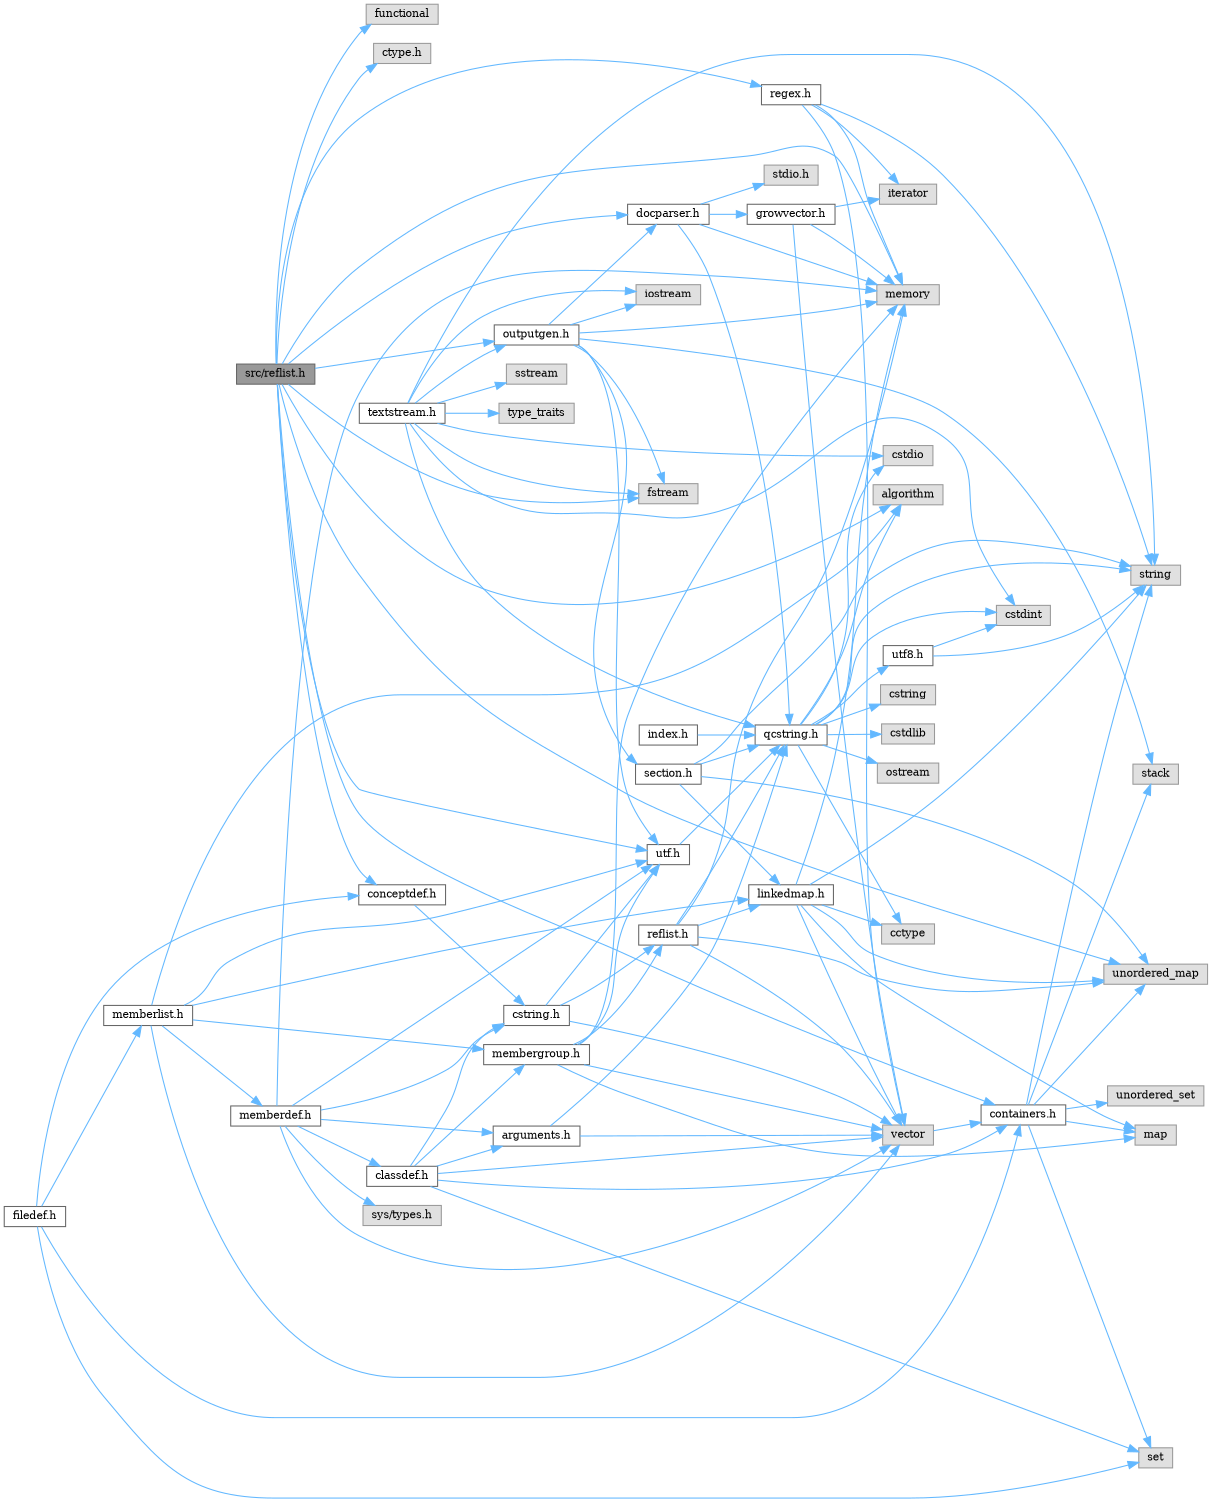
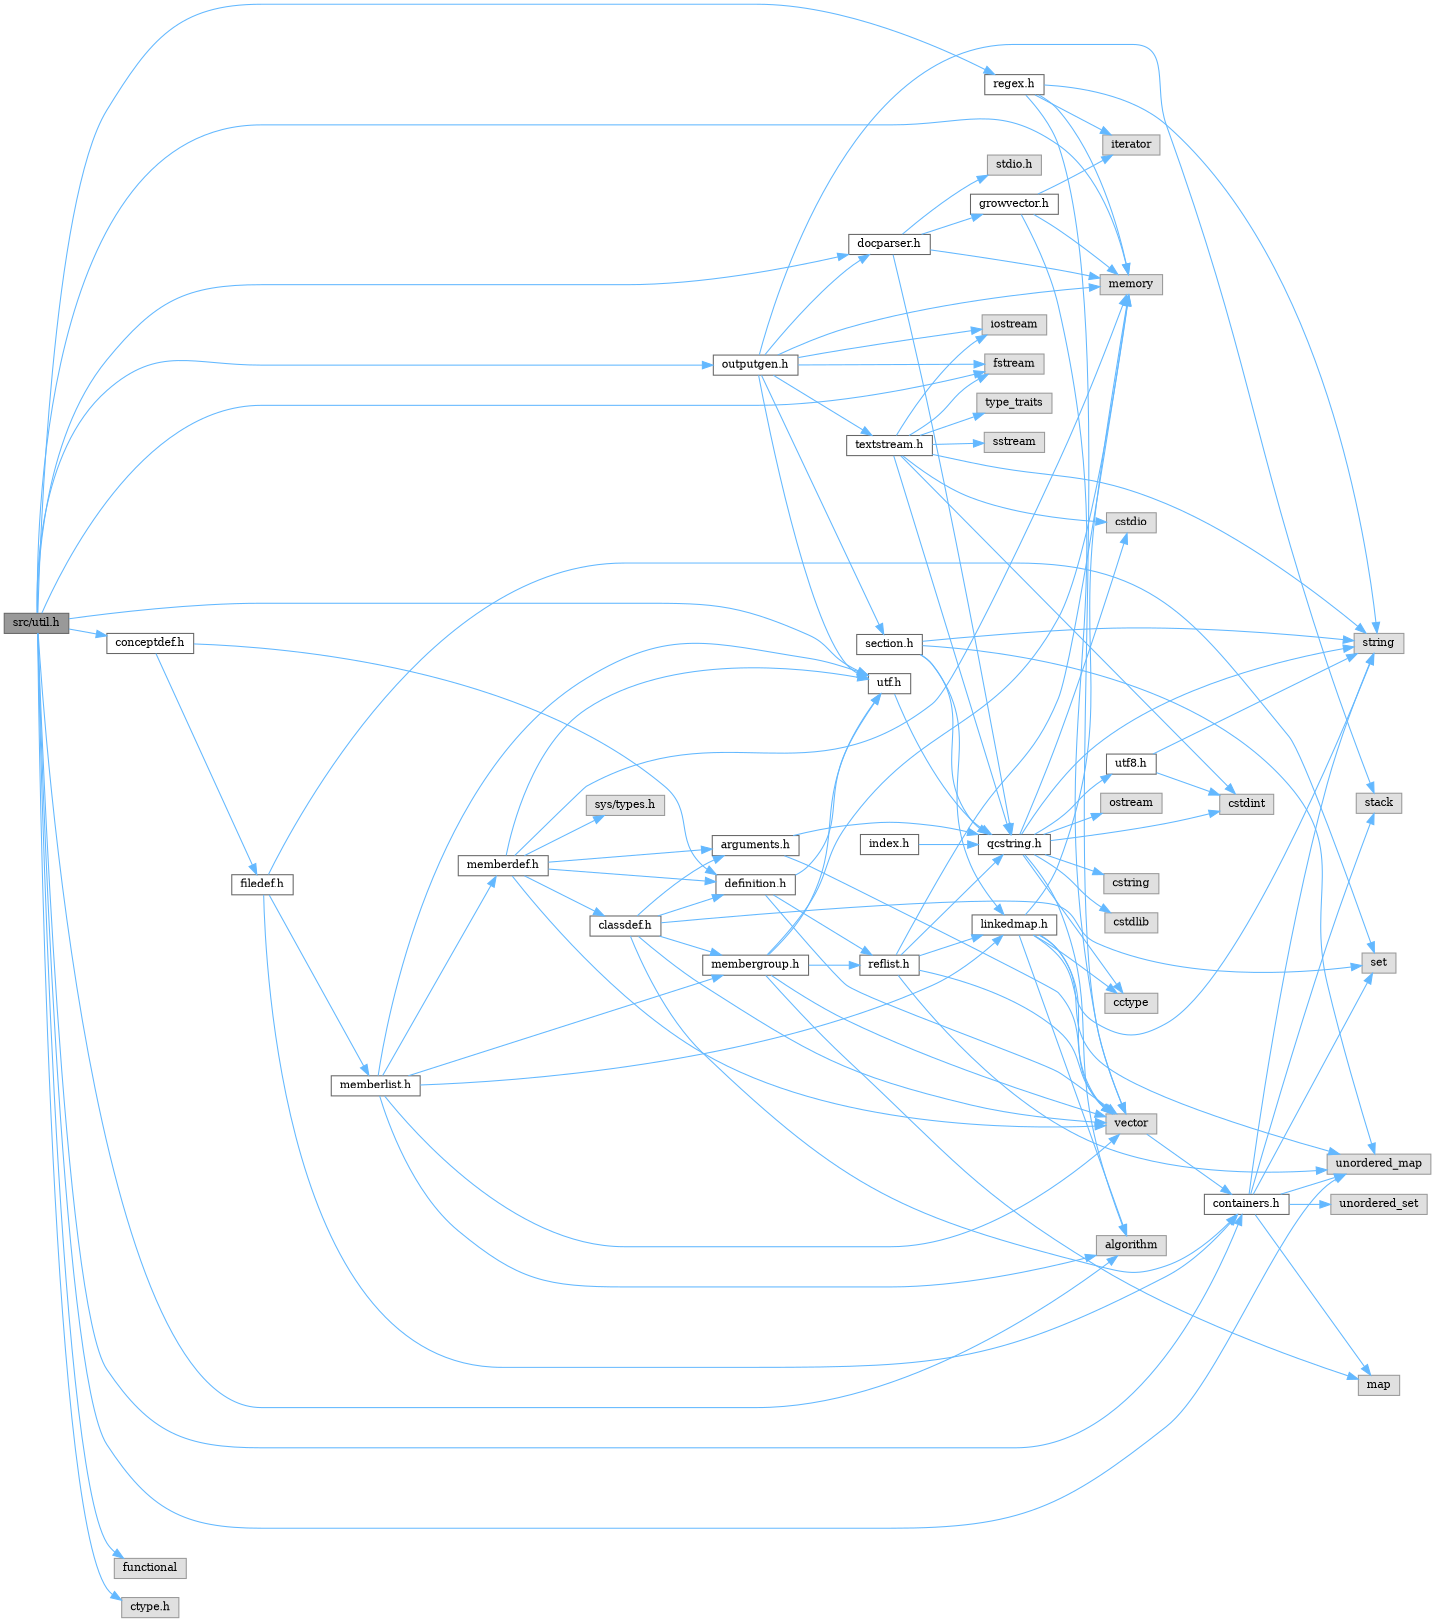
  digraph {
    fontname="DejaVu Serif"
    rankdir=LR
    node [color=grey60 fillcolor="#E0E0E0" fontname="DejaVu Serif" fontsize=10 shape=box style=filled]
    edge [color=steelblue1 fontname="DejaVu Serif" fontsize=10 labelfontname=Helvetica labelfontsize=10 style=solid]
-   n1 [color=gray40 fillcolor=grey60 fontcolor=black height=0.2 label="src/reflist.h" width=0.4]
+   n1 [color=gray40 fillcolor=grey60 fontcolor=black height=0.2 label="src/util.h" width=0.4]
    n2 [height=0.2 label=memory width=0.4]
    n3 [height=0.2 label=unordered_map width=0.4]
    n4 [height=0.2 label=algorithm width=0.4]
    n5 [height=0.2 label=functional width=0.4]
    n6 [height=0.2 label=fstream width=0.4]
    n7 [height=0.2 label="ctype.h" width=0.4]
    n8 [color=grey40 fillcolor=white height=0.2 label="utf.h" width=0.4]
    n9 [color=grey40 fillcolor=white height=0.2 label="docparser.h" width=0.4]
    n10 [color=grey40 fillcolor=white height=0.2 label="containers.h" width=0.4]
    n11 [color=grey40 fillcolor=white height=0.2 label="outputgen.h" width=0.4]
    n12 [color=grey40 fillcolor=white height=0.2 label="regex.h" width=0.4]
    n13 [color=grey40 fillcolor=white height=0.2 label="conceptdef.h" width=0.4]
    n14 [color=grey40 fillcolor=white height=0.2 label="qcstring.h" width=0.4]
    n15 [height=0.2 label="stdio.h" width=0.4]
    n16 [color=grey40 fillcolor=white height=0.2 label="growvector.h" width=0.4]
    n17 [height=0.2 label=string width=0.4]
    n18 [height=0.2 label=set width=0.4]
    n19 [height=0.2 label=map width=0.4]
    n20 [height=0.2 label=unordered_set width=0.4]
    n21 [height=0.2 label=stack width=0.4]
    n22 [height=0.2 label=iostream width=0.4]
    n23 [color=grey40 fillcolor=white height=0.2 label="section.h" width=0.4]
    n24 [color=grey40 fillcolor=white height=0.2 label="textstream.h" width=0.4]
    n25 [height=0.2 label=vector width=0.4]
    n26 [height=0.2 label=iterator width=0.4]
-   n27 [color=grey40 fillcolor=white height=0.2 label="cstring.h" width=0.4]
+   n27 [color=grey40 fillcolor=white height=0.2 label="definition.h" width=0.4]
    n28 [color=grey40 fillcolor=white height=0.2 label="filedef.h" width=0.4]
    n29 [height=0.2 label=cctype width=0.4]
    n30 [height=0.2 label=cstring width=0.4]
    n31 [height=0.2 label=cstdio width=0.4]
    n32 [height=0.2 label=cstdlib width=0.4]
    n33 [height=0.2 label=cstdint width=0.4]
    n34 [height=0.2 label=ostream width=0.4]
    n35 [color=grey40 fillcolor=white height=0.2 label="utf8.h" width=0.4]
    n36 [color=grey40 fillcolor=white height=0.2 label="index.h" width=0.4]
    n37 [color=grey40 fillcolor=white height=0.2 label="linkedmap.h" width=0.4]
    n38 [height=0.2 label=sstream width=0.4]
    n39 [height=0.2 label=type_traits width=0.4]
    n40 [color=grey40 fillcolor=white height=0.2 label="reflist.h" width=0.4]
    n41 [color=grey40 fillcolor=white height=0.2 label="memberlist.h" width=0.4]
    n42 [color=grey40 fillcolor=white height=0.2 label="memberdef.h" width=0.4]
    n43 [color=grey40 fillcolor=white height=0.2 label="membergroup.h" width=0.4]
    n44 [height=0.2 label="sys/types.h" width=0.4]
    n45 [color=grey40 fillcolor=white height=0.2 label="arguments.h" width=0.4]
    n46 [color=grey40 fillcolor=white height=0.2 label="classdef.h" width=0.4]
    n1 -> n2
    n1 -> n3
    n1 -> n4
    n1 -> n5
    n1 -> n6
    n1 -> n7
    n1 -> n8
    n1 -> n9
    n1 -> n10
    n1 -> n11
    n1 -> n12
    n1 -> n13
    n8 -> n14
    n9 -> n2
    n9 -> n14
    n9 -> n15
    n9 -> n16
    n10 -> n3
    n10 -> n17
    n10 -> n18
    n10 -> n19
    n10 -> n20
    n10 -> n21
    n11 -> n2
    n11 -> n6
    n11 -> n8
    n11 -> n9
    n11 -> n21
    n11 -> n22
    n11 -> n23
-   n24 -> n11
+   n11 -> n24
    n12 -> n2
    n12 -> n17
    n12 -> n25
    n12 -> n26
    n13 -> n27
-   n28 -> n13
+   n13 -> n28
    n14 -> n4
    n14 -> n17
    n14 -> n29
    n14 -> n30
    n14 -> n31
    n14 -> n32
    n14 -> n33
    n14 -> n34
    n14 -> n35
    n16 -> n2
    n16 -> n25
    n16 -> n26
    n23 -> n3
    n23 -> n14
    n23 -> n17
    n23 -> n37
    n24 -> n6
    n24 -> n14
    n24 -> n17
    n24 -> n22
    n24 -> n31
    n24 -> n33
    n24 -> n38
    n24 -> n39
    n25 -> n10
    n27 -> n8
    n27 -> n25
    n27 -> n40
    n28 -> n10
    n28 -> n18
    n28 -> n41
    n35 -> n17
    n35 -> n33
    n36 -> n14
    n37 -> n2
    n37 -> n3
-   n37 -> n19
+   n37 -> n4
    n37 -> n17
    n37 -> n25
    n37 -> n29
    n40 -> n2
    n40 -> n3
    n40 -> n14
    n40 -> n25
    n40 -> n37
    n41 -> n4
    n41 -> n8
    n41 -> n25
    n41 -> n37
    n41 -> n42
    n41 -> n43
    n42 -> n2
    n42 -> n8
    n42 -> n25
    n42 -> n27
    n42 -> n44
    n42 -> n45
    n42 -> n46
    n43 -> n2
    n43 -> n8
    n43 -> n19
    n43 -> n25
    n43 -> n40
    n45 -> n14
    n45 -> n25
    n46 -> n10
    n46 -> n18
    n46 -> n25
    n46 -> n27
    n46 -> n43
    n46 -> n45
  }
